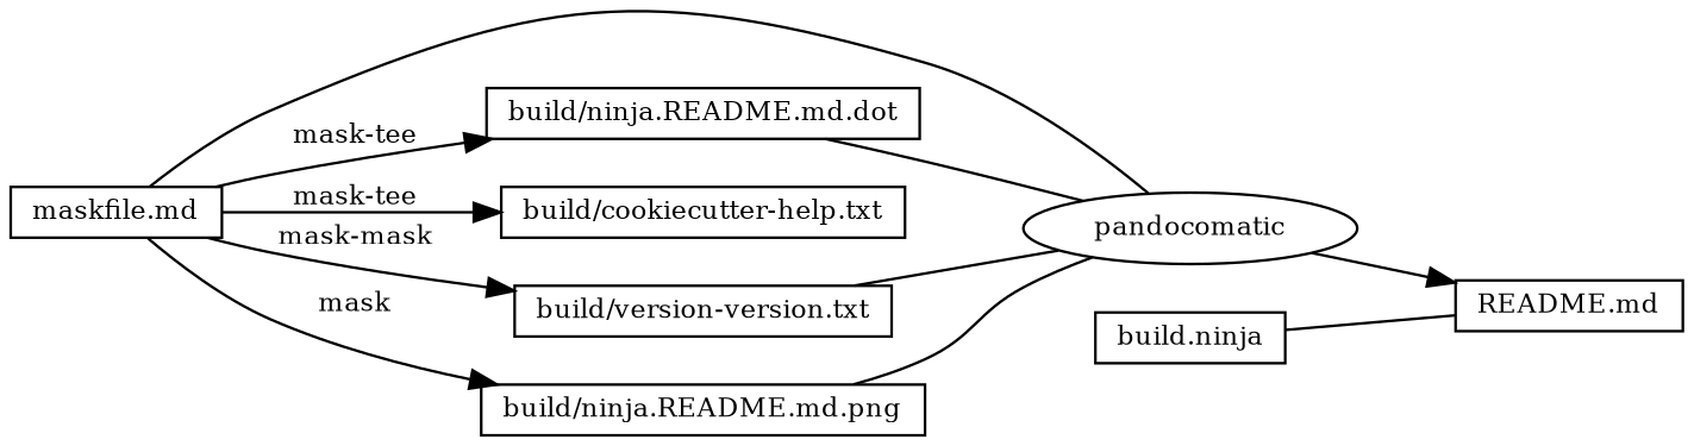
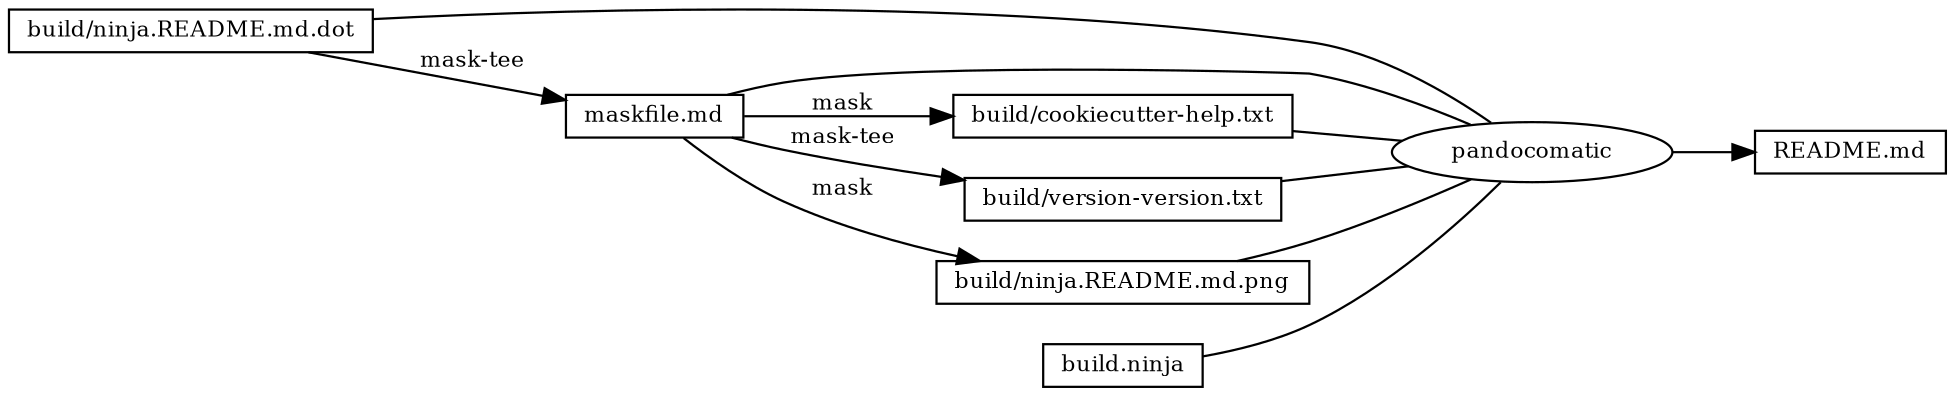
  digraph {
    rankdir=LR
    node [fontsize=10 shape=box]
    edge [fontsize=10 arrowhead=none]
    n1 [height=0.25 label="README.md"]
    n2 [height=0.25 label=pandocomatic shape=ellipse]
    n3 [height=0.25 label="maskfile.md"]
    n4 [height=0.25 label="build/ninja.README.md.dot"]
    n5 [height=0.25 label="build/cookiecutter-help.txt"]
    n6 [height=0.25 label="build/version-version.txt"]
    n7 [height=0.25 label="build/ninja.README.md.png"]
    n8 [height=0.25 label="build.ninja"]
    n2 -> n1 [arrowhead=""]
    n3 -> n2
-   n3 -> n4 [label=" mask-tee" arrowhead=""]
-   n3 -> n5 [label=" mask-tee" arrowhead=""]
-   n3 -> n6 [label=" mask-mask" arrowhead=""]
+   n4 -> n3 [label=" mask-tee" arrowhead=""]
+   n3 -> n5 [label=" mask" arrowhead=""]
+   n3 -> n6 [label=" mask-tee" arrowhead=""]
    n3 -> n7 [label=" mask" arrowhead=""]
    n4 -> n2
+   n5 -> n2
    n6 -> n2
    n7 -> n2
-   n8 -> n1
+   n8 -> n2
  }
